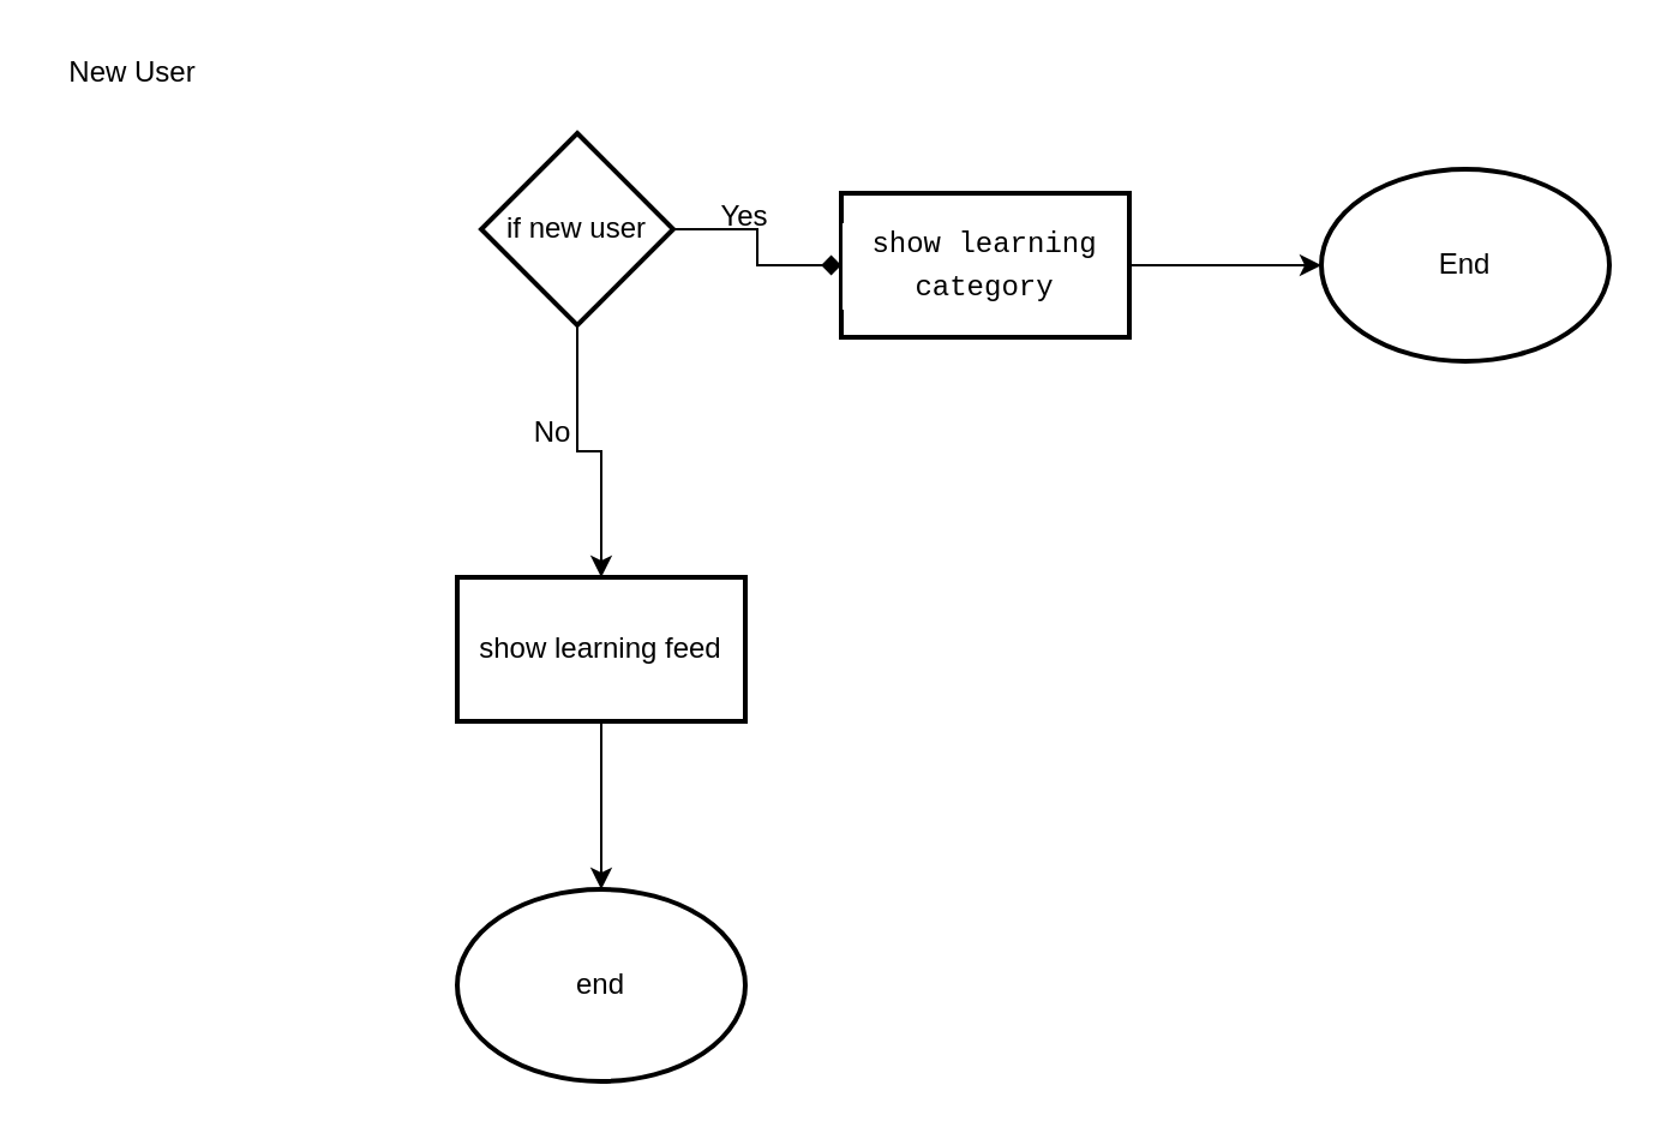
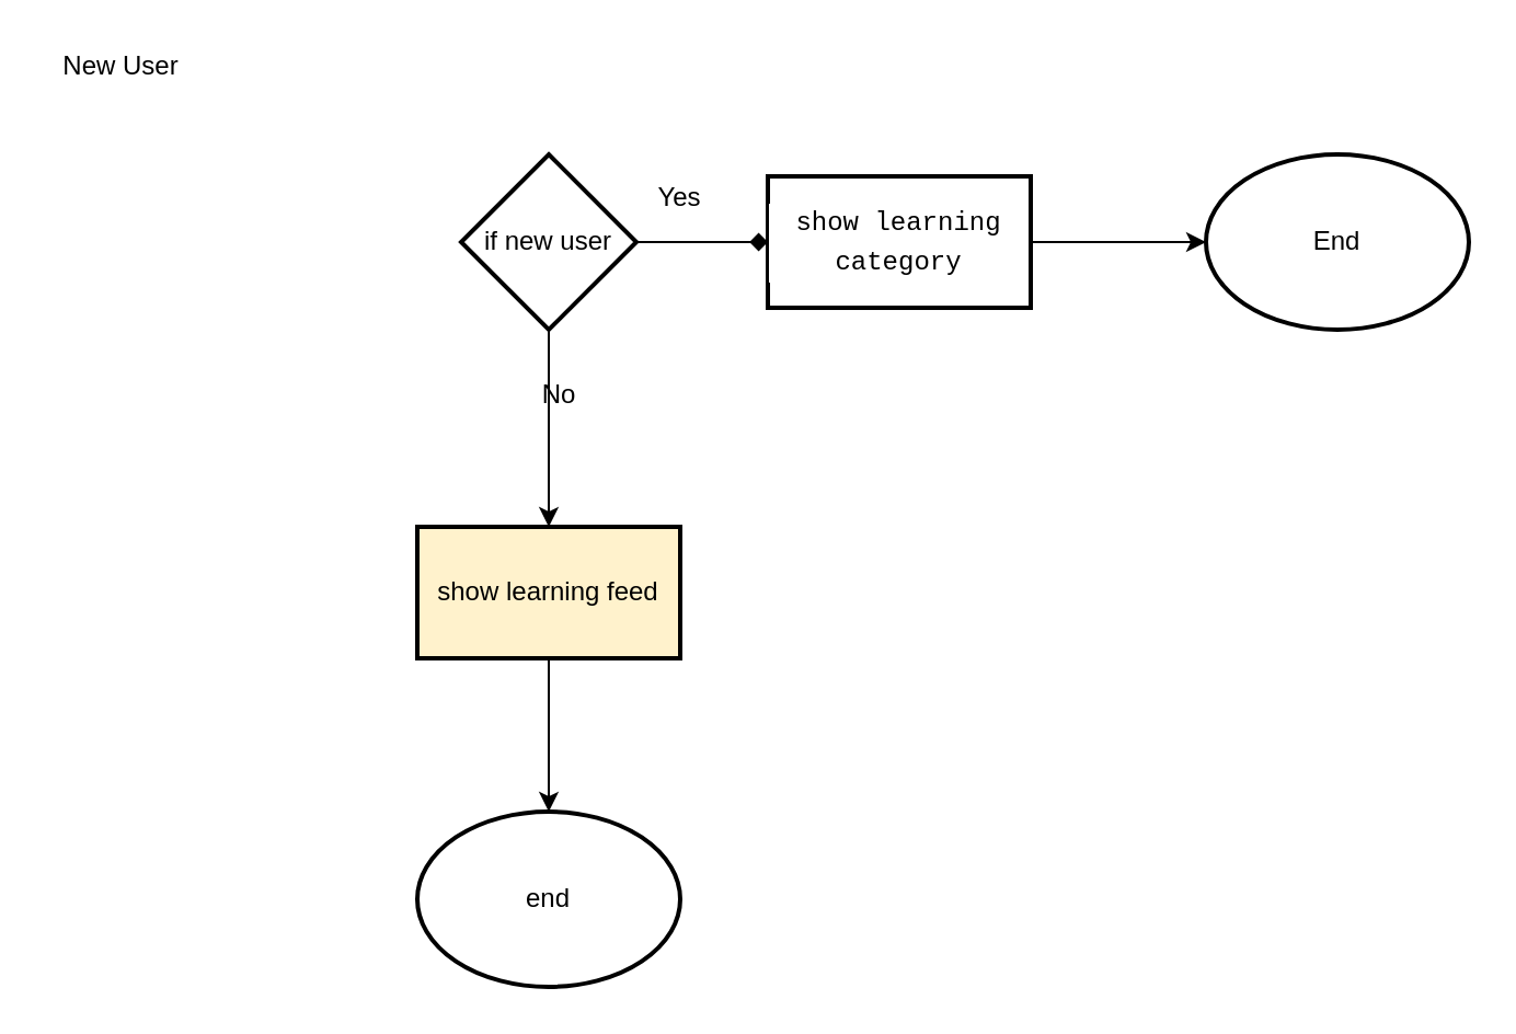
  <mxCell id="0" />
  <mxCell id="1" parent="0" />
  <mxCell id="2" value="" style="edgeStyle=orthogonalEdgeStyle;rounded=0;orthogonalLoop=1;jettySize=auto;html=1;" edge="1" parent="1" source="4" target="6"><mxGeometry relative="1" as="geometry" /></mxCell>
  <mxCell id="3" value="" style="edgeStyle=orthogonalEdgeStyle;rounded=0;orthogonalLoop=1;jettySize=auto;html=1;endArrow=diamond;" edge="1" parent="1" source="4" target="8"><mxGeometry relative="1" as="geometry" /></mxCell>
- <mxCell id="4" value="if new user" style="rhombus;whiteSpace=wrap;html=1;strokeWidth=2;" vertex="1" parent="1"><mxGeometry x="200" y="55" width="80" height="80" as="geometry" /></mxCell>
+ <mxCell id="4" value="if new user" style="rhombus;whiteSpace=wrap;html=1;strokeWidth=2;" vertex="1" parent="1"><mxGeometry x="210" y="70" width="80" height="80" as="geometry" /></mxCell>
  <mxCell id="5" value="" style="edgeStyle=orthogonalEdgeStyle;rounded=0;orthogonalLoop=1;jettySize=auto;html=1;" edge="1" parent="1" source="6" target="11"><mxGeometry relative="1" as="geometry" /></mxCell>
- <mxCell id="6" value="show learning feed" style="whiteSpace=wrap;html=1;strokeWidth=2;" vertex="1" parent="1"><mxGeometry x="190" y="240" width="120" height="60" as="geometry" /></mxCell>
+ <mxCell id="6" value="show learning feed" style="whiteSpace=wrap;html=1;strokeWidth=2;fillColor=#fff2cc;" vertex="1" parent="1"><mxGeometry x="190" y="240" width="120" height="60" as="geometry" /></mxCell>
  <mxCell id="7" value="" style="edgeStyle=orthogonalEdgeStyle;rounded=0;orthogonalLoop=1;jettySize=auto;html=1;" edge="1" parent="1" source="8" target="12"><mxGeometry relative="1" as="geometry" /></mxCell>
  <mxCell id="8" value="&lt;div style=&quot;background-color: rgb(255 , 255 , 255) ; font-family: &amp;#34;menlo&amp;#34; , &amp;#34;monaco&amp;#34; , &amp;#34;courier new&amp;#34; , monospace ; line-height: 18px&quot;&gt;show learning category &lt;/div&gt;" style="whiteSpace=wrap;html=1;strokeWidth=2;" vertex="1" parent="1"><mxGeometry x="350" y="80" width="120" height="60" as="geometry" /></mxCell>
  <mxCell id="9" value="Yes" style="text;html=1;strokeColor=none;fillColor=none;align=center;verticalAlign=middle;whiteSpace=wrap;rounded=0;" vertex="1" parent="1"><mxGeometry x="290" y="80" width="40" height="20" as="geometry" /></mxCell>
- <mxCell id="10" value="No" style="text;html=1;strokeColor=none;fillColor=none;align=center;verticalAlign=middle;whiteSpace=wrap;rounded=0;" vertex="1" parent="1"><mxGeometry x="210" y="170" width="40" height="20" as="geometry" /></mxCell>
+ <mxCell id="10" value="No" style="text;html=1;strokeColor=none;fillColor=none;align=center;verticalAlign=middle;whiteSpace=wrap;rounded=0;" vertex="1" parent="1"><mxGeometry x="235" y="170" width="40" height="20" as="geometry" /></mxCell>
  <mxCell id="11" value="end" style="ellipse;whiteSpace=wrap;html=1;strokeWidth=2;" vertex="1" parent="1"><mxGeometry x="190" y="370" width="120" height="80" as="geometry" /></mxCell>
  <mxCell id="12" value="End" style="ellipse;whiteSpace=wrap;html=1;strokeWidth=2;" vertex="1" parent="1"><mxGeometry x="550" y="70" width="120" height="80" as="geometry" /></mxCell>
  <mxCell id="13" value="New User" style="text;html=1;strokeColor=none;fillColor=none;align=center;verticalAlign=middle;whiteSpace=wrap;rounded=0;" vertex="1" parent="1"><mxGeometry x="20" y="20" width="70" height="20" as="geometry" /></mxCell>
